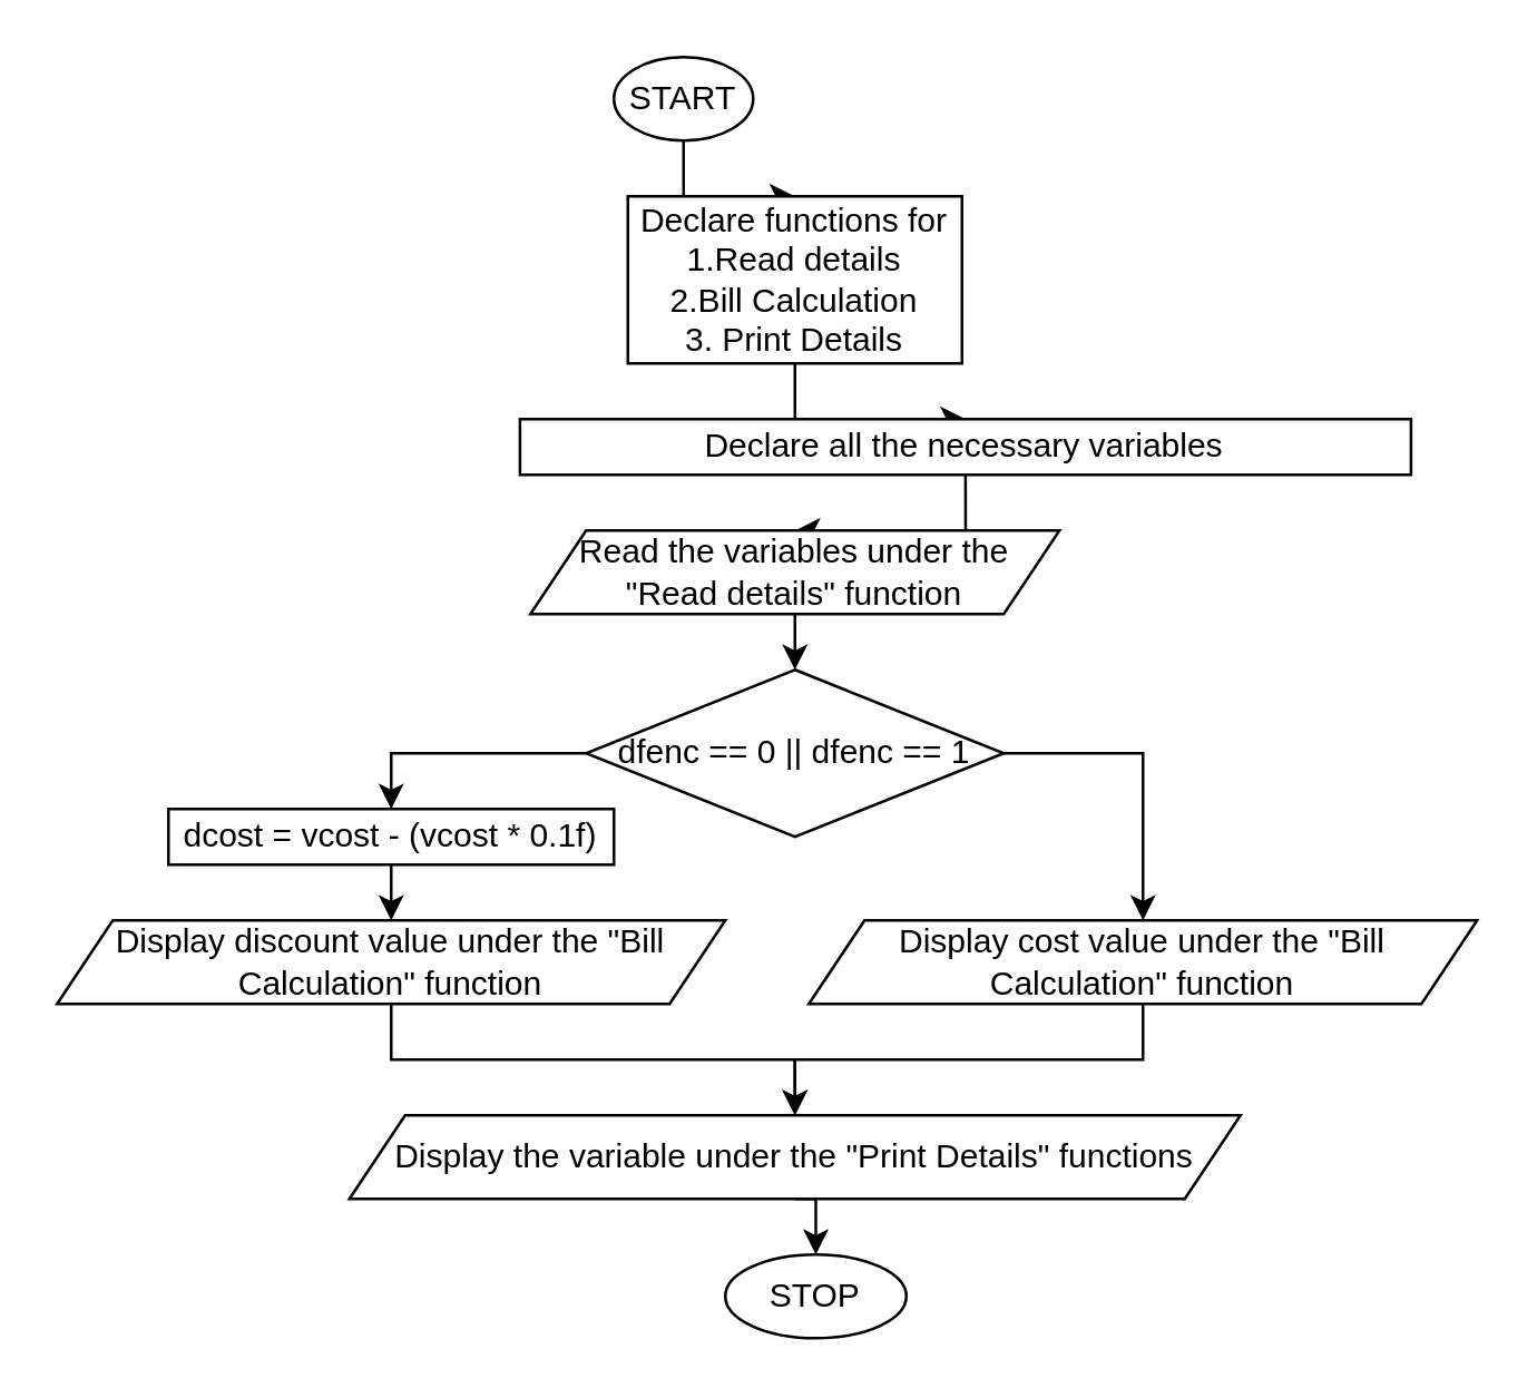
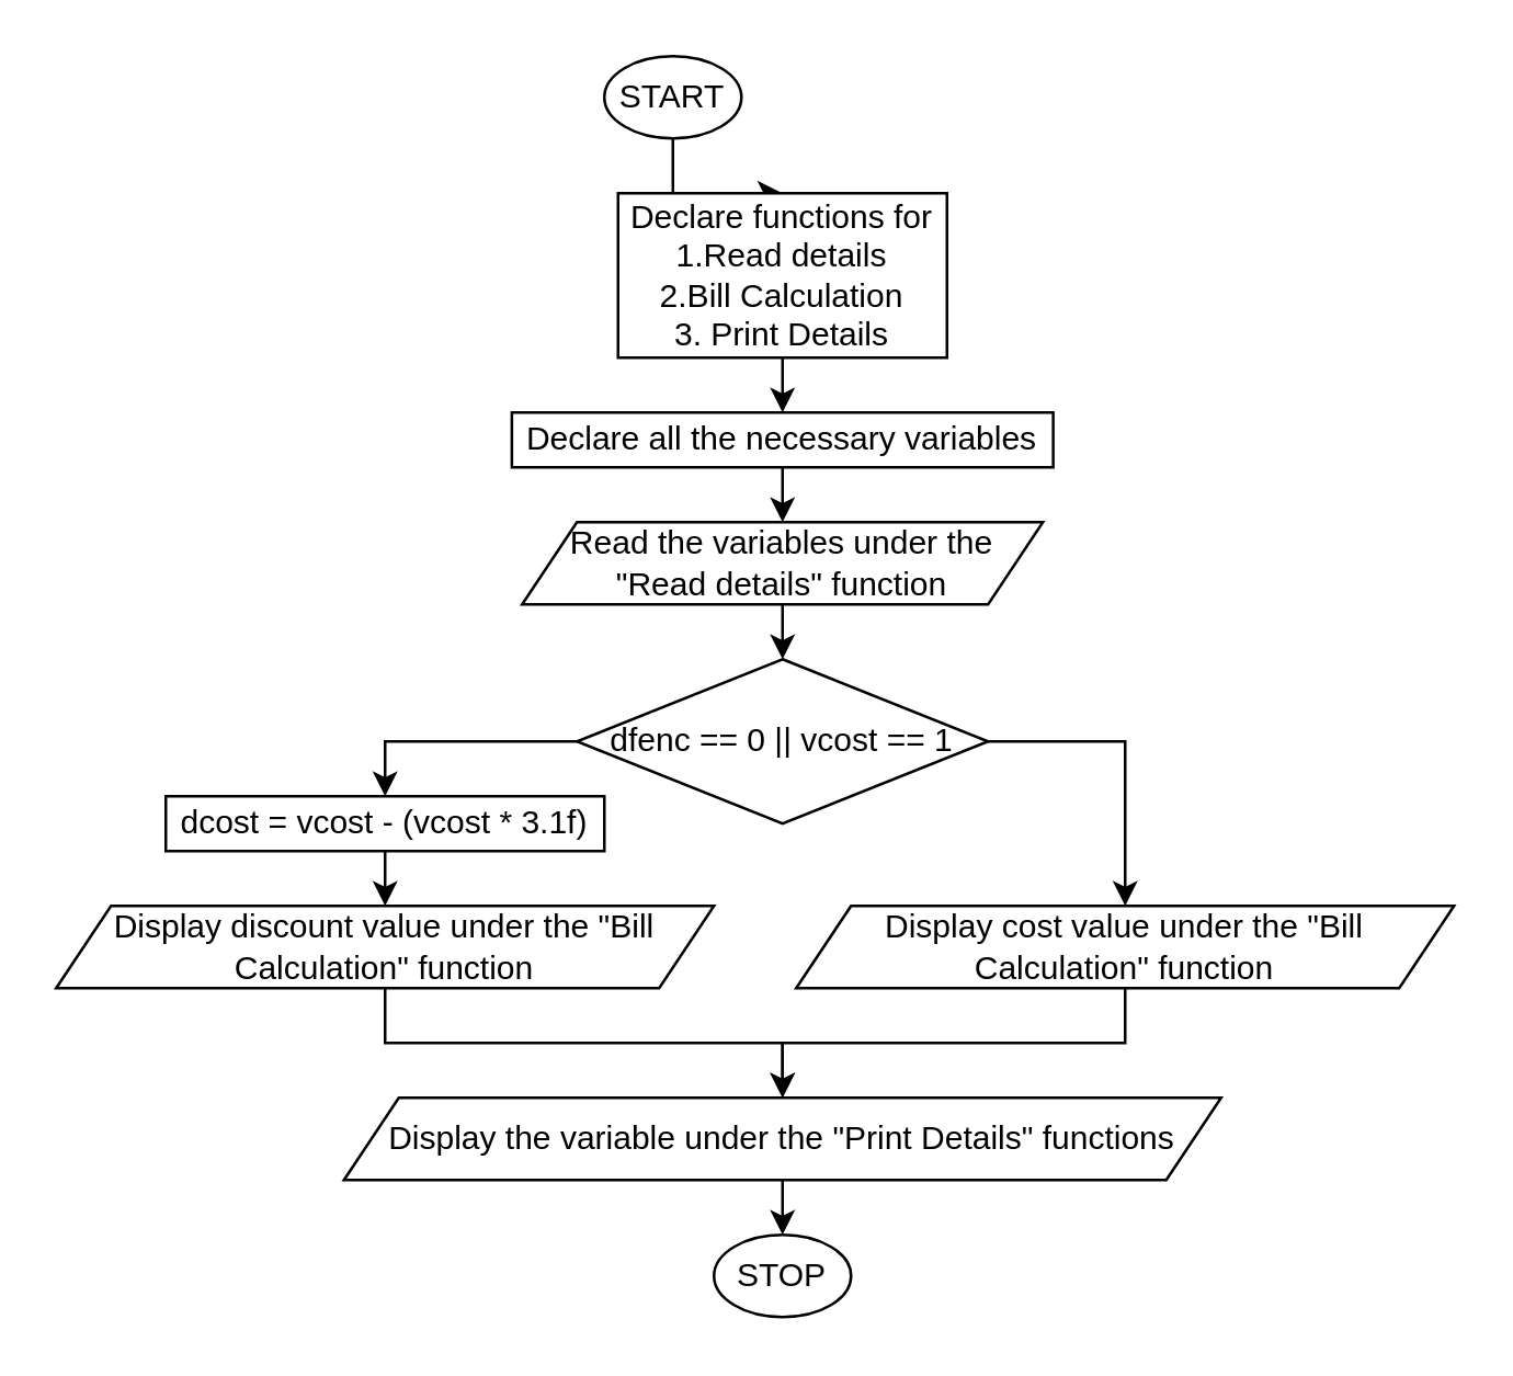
  <mxCell id="0" />
  <mxCell id="1" parent="0" />
  <mxCell id="2" style="edgeStyle=orthogonalEdgeStyle;rounded=0;orthogonalLoop=1;jettySize=auto;html=1;exitX=0.5;exitY=1;exitDx=0;exitDy=0;entryX=0.5;entryY=0;entryDx=0;entryDy=0;" edge="1" parent="1" source="3" target="5"><mxGeometry relative="1" as="geometry" /></mxCell>
  <mxCell id="3" value="START" style="ellipse;whiteSpace=wrap;html=1;" vertex="1" parent="1"><mxGeometry x="220" y="20" width="50" height="30" as="geometry" /></mxCell>
  <mxCell id="4" style="edgeStyle=orthogonalEdgeStyle;rounded=0;orthogonalLoop=1;jettySize=auto;html=1;exitX=0.5;exitY=1;exitDx=0;exitDy=0;entryX=0.5;entryY=0;entryDx=0;entryDy=0;" edge="1" parent="1" source="5" target="7"><mxGeometry relative="1" as="geometry" /></mxCell>
  <mxCell id="5" value="&lt;span&gt;Declare functions for&lt;/span&gt;&lt;br&gt;&lt;span&gt;1.Read details&lt;/span&gt;&lt;br&gt;&lt;span&gt;2.Bill Calculation&lt;/span&gt;&lt;br&gt;&lt;span&gt;3. Print Details&lt;/span&gt;" style="rounded=0;whiteSpace=wrap;html=1;" vertex="1" parent="1"><mxGeometry x="225" y="70" width="120" height="60" as="geometry" /></mxCell>
  <mxCell id="6" style="edgeStyle=orthogonalEdgeStyle;rounded=0;orthogonalLoop=1;jettySize=auto;html=1;exitX=0.5;exitY=1;exitDx=0;exitDy=0;entryX=0.5;entryY=0;entryDx=0;entryDy=0;" edge="1" parent="1" source="7" target="9"><mxGeometry relative="1" as="geometry" /></mxCell>
- <mxCell id="7" value="&lt;span&gt;Declare all the necessary variables&lt;/span&gt;" style="rounded=0;whiteSpace=wrap;html=1;" vertex="1" parent="1"><mxGeometry x="186.25" y="150" width="320" height="20" as="geometry" /></mxCell>
+ <mxCell id="7" value="&lt;span&gt;Declare all the necessary variables&lt;/span&gt;" style="rounded=0;whiteSpace=wrap;html=1;" vertex="1" parent="1"><mxGeometry x="186.25" y="150" width="197.5" height="20" as="geometry" /></mxCell>
  <mxCell id="8" style="edgeStyle=orthogonalEdgeStyle;rounded=0;orthogonalLoop=1;jettySize=auto;html=1;exitX=0.5;exitY=1;exitDx=0;exitDy=0;entryX=0.5;entryY=0;entryDx=0;entryDy=0;" edge="1" parent="1" source="9" target="12"><mxGeometry relative="1" as="geometry" /></mxCell>
  <mxCell id="9" value="Read the variables under the &quot;Read details&quot; function" style="shape=parallelogram;perimeter=parallelogramPerimeter;whiteSpace=wrap;html=1;fixedSize=1;" vertex="1" parent="1"><mxGeometry x="190" y="190" width="190" height="30" as="geometry" /></mxCell>
  <mxCell id="10" style="edgeStyle=orthogonalEdgeStyle;rounded=0;orthogonalLoop=1;jettySize=auto;html=1;exitX=0;exitY=0.5;exitDx=0;exitDy=0;entryX=0.5;entryY=0;entryDx=0;entryDy=0;" edge="1" parent="1" source="12" target="14"><mxGeometry relative="1" as="geometry" /></mxCell>
  <mxCell id="11" style="edgeStyle=orthogonalEdgeStyle;rounded=0;orthogonalLoop=1;jettySize=auto;html=1;exitX=1;exitY=0.5;exitDx=0;exitDy=0;" edge="1" parent="1" source="12" target="18"><mxGeometry relative="1" as="geometry" /></mxCell>
- <mxCell id="12" value="dfenc == 0 || dfenc == 1" style="rhombus;whiteSpace=wrap;html=1;" vertex="1" parent="1"><mxGeometry x="210" y="240" width="150" height="60" as="geometry" /></mxCell>
+ <mxCell id="12" value="dfenc == 0 || vcost == 1" style="rhombus;whiteSpace=wrap;html=1;" vertex="1" parent="1"><mxGeometry x="210" y="240" width="150" height="60" as="geometry" /></mxCell>
  <mxCell id="13" style="edgeStyle=orthogonalEdgeStyle;rounded=0;orthogonalLoop=1;jettySize=auto;html=1;exitX=0.5;exitY=1;exitDx=0;exitDy=0;entryX=0.5;entryY=0;entryDx=0;entryDy=0;" edge="1" parent="1" source="14" target="16"><mxGeometry relative="1" as="geometry" /></mxCell>
- <mxCell id="14" value="dcost = vcost - (vcost * 0.1f)" style="rounded=0;whiteSpace=wrap;html=1;" vertex="1" parent="1"><mxGeometry x="60" y="290" width="160" height="20" as="geometry" /></mxCell>
+ <mxCell id="14" value="dcost = vcost - (vcost * 3.1f)" style="rounded=0;whiteSpace=wrap;html=1;" vertex="1" parent="1"><mxGeometry x="60" y="290" width="160" height="20" as="geometry" /></mxCell>
  <mxCell id="15" style="edgeStyle=orthogonalEdgeStyle;rounded=0;orthogonalLoop=1;jettySize=auto;html=1;exitX=0.5;exitY=1;exitDx=0;exitDy=0;entryX=0.5;entryY=0;entryDx=0;entryDy=0;" edge="1" parent="1" source="16" target="20"><mxGeometry relative="1" as="geometry" /></mxCell>
  <mxCell id="16" value="&lt;font style=&quot;font-size: 12px&quot;&gt;Display discount value under the &quot;Bill Calculation&quot; function&lt;/font&gt;" style="shape=parallelogram;perimeter=parallelogramPerimeter;whiteSpace=wrap;html=1;fixedSize=1;" vertex="1" parent="1"><mxGeometry x="20" y="330" width="240" height="30" as="geometry" /></mxCell>
  <mxCell id="17" value="" style="edgeStyle=orthogonalEdgeStyle;rounded=0;orthogonalLoop=1;jettySize=auto;html=1;" edge="1" parent="1" source="18" target="20"><mxGeometry relative="1" as="geometry" /></mxCell>
  <mxCell id="18" value="&lt;font style=&quot;font-size: 12px&quot;&gt;Display cost value under the &quot;Bill Calculation&quot; function&lt;/font&gt;" style="shape=parallelogram;perimeter=parallelogramPerimeter;whiteSpace=wrap;html=1;fixedSize=1;" vertex="1" parent="1"><mxGeometry x="290" y="330" width="240" height="30" as="geometry" /></mxCell>
  <mxCell id="19" style="edgeStyle=orthogonalEdgeStyle;rounded=0;orthogonalLoop=1;jettySize=auto;html=1;exitX=0.5;exitY=1;exitDx=0;exitDy=0;entryX=0.5;entryY=0;entryDx=0;entryDy=0;" edge="1" parent="1" source="20" target="21"><mxGeometry relative="1" as="geometry" /></mxCell>
  <mxCell id="20" value="Display the variable under the &quot;Print Details&quot; functions" style="shape=parallelogram;perimeter=parallelogramPerimeter;whiteSpace=wrap;html=1;fixedSize=1;" vertex="1" parent="1"><mxGeometry x="125" y="400" width="320" height="30" as="geometry" /></mxCell>
- <mxCell id="21" value="STOP" style="ellipse;whiteSpace=wrap;html=1;" vertex="1" parent="1"><mxGeometry x="260" y="450" width="65" height="30" as="geometry" /></mxCell>
+ <mxCell id="21" value="STOP" style="ellipse;whiteSpace=wrap;html=1;" vertex="1" parent="1"><mxGeometry x="260" y="450" width="50" height="30" as="geometry" /></mxCell>
